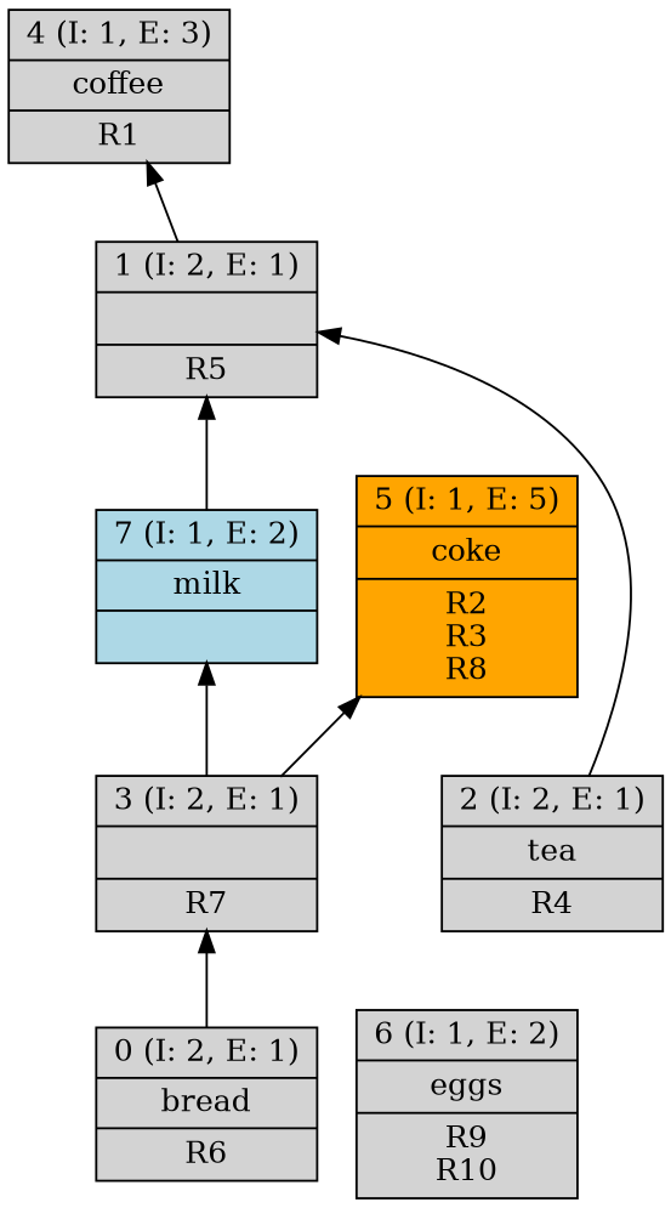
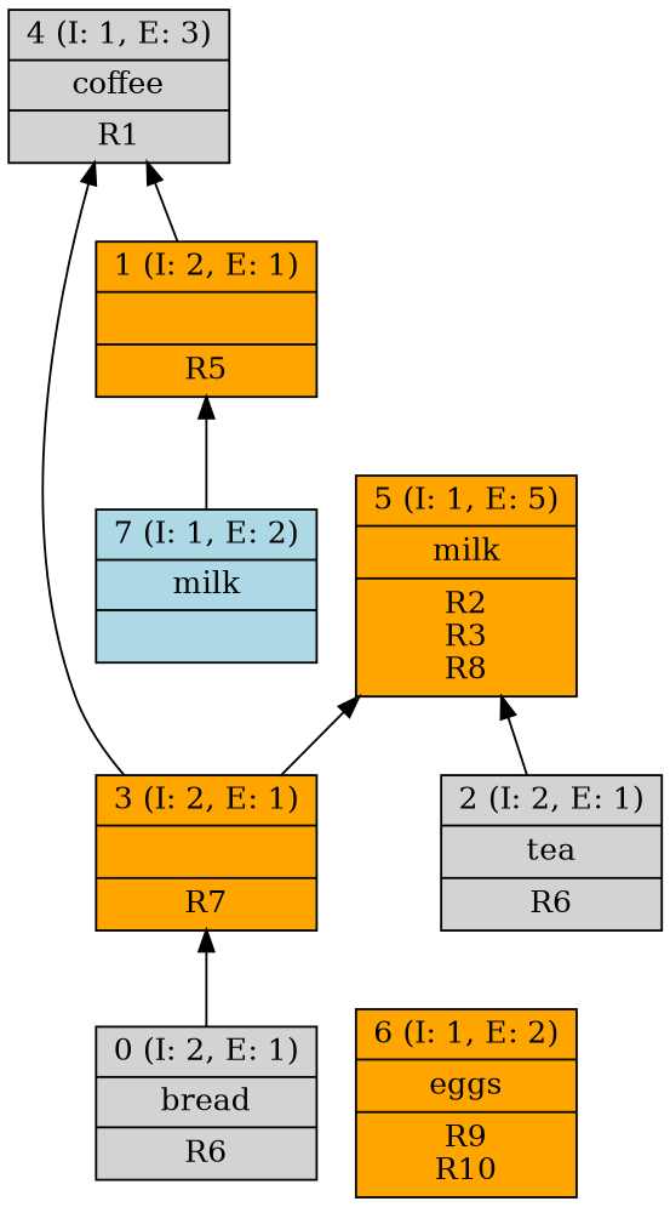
  digraph {
    rankdir=BT
    node [shape=record style=filled]
    n1 [label="{0 (I: 2, E: 1)|bread\n|R6\n}"]
-   n2 [label="{3 (I: 2, E: 1)||R7\n}"]
+   n2 [label="{3 (I: 2, E: 1)||R7\n}" fillcolor=orange]
    n3 [label="{4 (I: 1, E: 3)|coffee\n|R1\n}"]
-   n4 [label="{1 (I: 2, E: 1)||R5\n}"]
+   n4 [label="{1 (I: 2, E: 1)||R5\n}" fillcolor=orange]
    n5 [fillcolor=lightblue label="{7 (I: 1, E: 2)|milk\n|}"]
-   n6 [label="{2 (I: 2, E: 1)|tea\n|R4\n}"]
-   n7 [fillcolor=orange label="{5 (I: 1, E: 5)|coke\n|R2\nR3\nR8\n}"]
-   n8 [fillcolor=lightgrey label="{6 (I: 1, E: 2)|eggs\n|R9\nR10\n}"]
+   n6 [label="{2 (I: 2, E: 1)|tea\n|R6\n}"]
+   n7 [fillcolor=orange label="{5 (I: 1, E: 5)|milk\n|R2\nR3\nR8\n}"]
+   n8 [fillcolor=orange label="{6 (I: 1, E: 2)|eggs\n|R9\nR10\n}"]
    n1 -> n2
-   n2 -> n5
+   n2 -> n3
    n2 -> n7
    n4 -> n3
    n5 -> n4
-   n6 -> n4
+   n6 -> n7
  }
